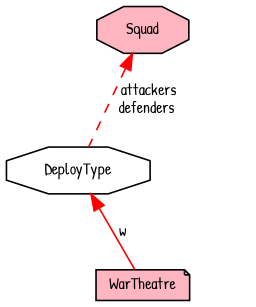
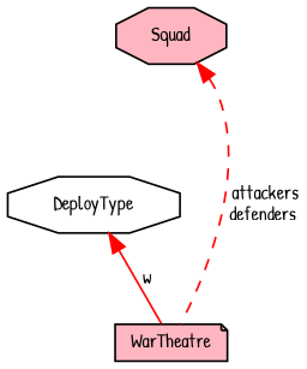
  digraph {
    fontname="Patrick Hand"
    node [color=black fillcolor=lightpink fontname="Patrick Hand" fontsize=10 shape=octagon style=filled]
    edge [color=red dir=back fontname="Patrick Hand" fontsize=10 labelfontname=Helvetica labelfontsize=10]
    n1 [fillcolor=white fontcolor=black height=0.2 label=DeployType width=0.4]
    n2 [height=0.2 label=WarTheatre shape=note width=0.4]
    n3 [height=0.2 label=Squad width=0.4]
    n1 -> n2 [label=" w" style=solid]
-   n3 -> n1 [label=" attackers\ndefenders" style=dashed]
+   n3 -> n2 [label=" attackers\ndefenders" style=dashed]
  }
